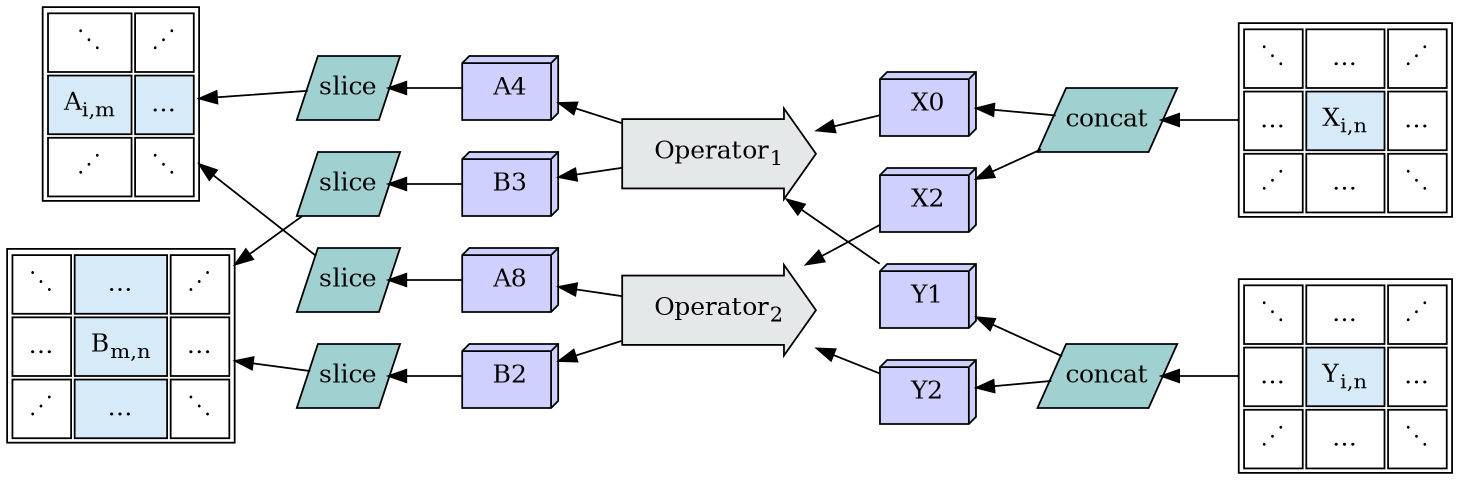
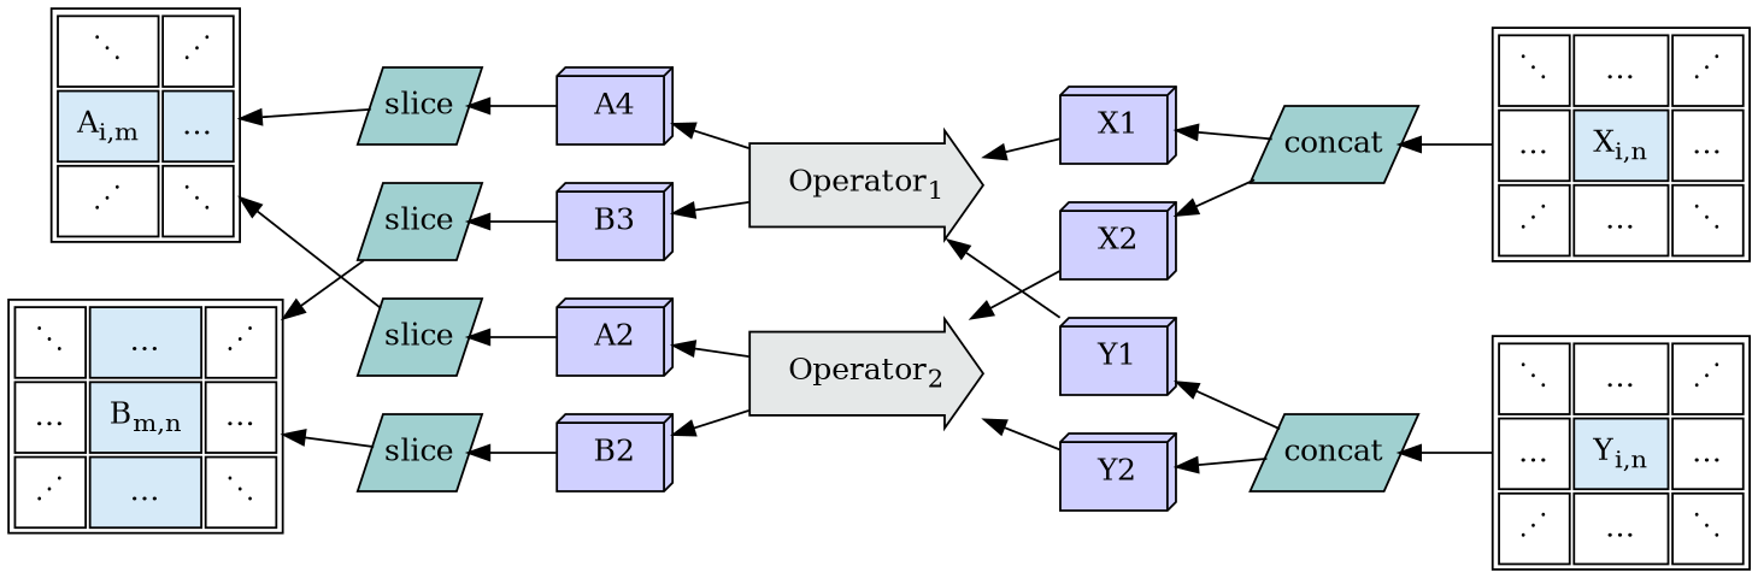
  digraph {
    rankdir=RL
    node [fillcolor="#d0d0ff" shape=box3d style=filled]
    n1 [label=A4]
-   A2 [label=A8]
+   A2
    n3 [label=B3]
    B2
-   X1 [label=X0]
+   X1
    X2
    Y1
    Y2
    n9 [color=black fillcolor="#a0d0d0" label=<slice> margin=0 shape=parallelogram]
    n10 [color=black fillcolor="#a0d0d0" label=<slice> margin=0 shape=parallelogram]
    n11 [color=black fillcolor="#a0d0d0" label=<slice> margin=0 shape=parallelogram]
    n12 [color=black fillcolor="#a0d0d0" label=<slice> margin=0 shape=parallelogram]
    n13 [fillcolor="#E5E8E8" label=<Operator<sub>1</sub>> margin=0.25 shape=rarrow]
    n14 [fillcolor="#E5E8E8" label=<Operator<sub>2</sub>> margin=0.25 shape=rarrow]
    n15 [label=<       <table cellpadding="8">         <tr>           <td>⋱</td>           <td>⋰</td>         </tr>         <tr>           <td bgcolor="#D6EAF8">A<sub>i,m</sub></td>           <td bgcolor="#D6EAF8">…</td>         </tr>         <tr>           <td>⋰</td>           <td>⋱</td>         </tr>       </table>     > shape=plain fillcolor="" style=""]
    n16 [label=<       <table cellpadding="8">         <tr>           <td>⋱</td>           <td bgcolor="#D6EAF8">…</td>           <td>⋰</td>         </tr>         <tr>           <td>…</td>           <td bgcolor="#D6EAF8">B<sub>m,n</sub></td>           <td>…</td>         </tr>         <tr>           <td>⋰</td>           <td bgcolor="#D6EAF8">…</td>           <td>⋱</td>         </tr>       </table>     > shape=plain fillcolor="" style=""]
    n17 [label=<       <table cellpadding="8">         <tr>           <td>⋱</td>           <td>…</td>           <td>⋰</td>         </tr>         <tr>           <td>…</td>           <td bgcolor="#D6EAF8">X<sub>i,n</sub></td>           <td>…</td>         </tr>         <tr>           <td>⋰</td>           <td>…</td>           <td>⋱</td>         </tr>       </table>     > shape=plain fillcolor="" style=""]
    n18 [color=black fillcolor="#a0d0d0" label=<concat> margin=0 shape=parallelogram]
    n19 [label=<       <table cellpadding="8">         <tr>           <td>⋱</td>           <td>…</td>           <td>⋰</td>         </tr>         <tr>           <td>…</td>           <td bgcolor="#D6EAF8">Y<sub>i,n</sub></td>           <td>…</td>         </tr>         <tr>           <td>⋰</td>           <td>…</td>           <td>⋱</td>         </tr>       </table>     > shape=plain fillcolor="" style=""]
    n20 [color=black fillcolor="#a0d0d0" label=<concat> margin=0 shape=parallelogram]
    subgraph sub_1 {
      n1
      A2
      n3
      B2
      X1
      X2
      Y1
      Y2
    }
    n1 -> n9
    A2 -> n10
    n3 -> n11
    B2 -> n12
    X1 -> n13
    X2 -> n14
    Y1 -> n13
    Y2 -> n14
    n9 -> n15
    n10 -> n15
    n11 -> n16
    n12 -> n16
    n13 -> n1
    n13 -> n3
    n14 -> A2
    n14 -> B2
    n17 -> n18
    n18 -> X1
    n18 -> X2
    n19 -> n20
    n20 -> Y1
    n20 -> Y2
  }
